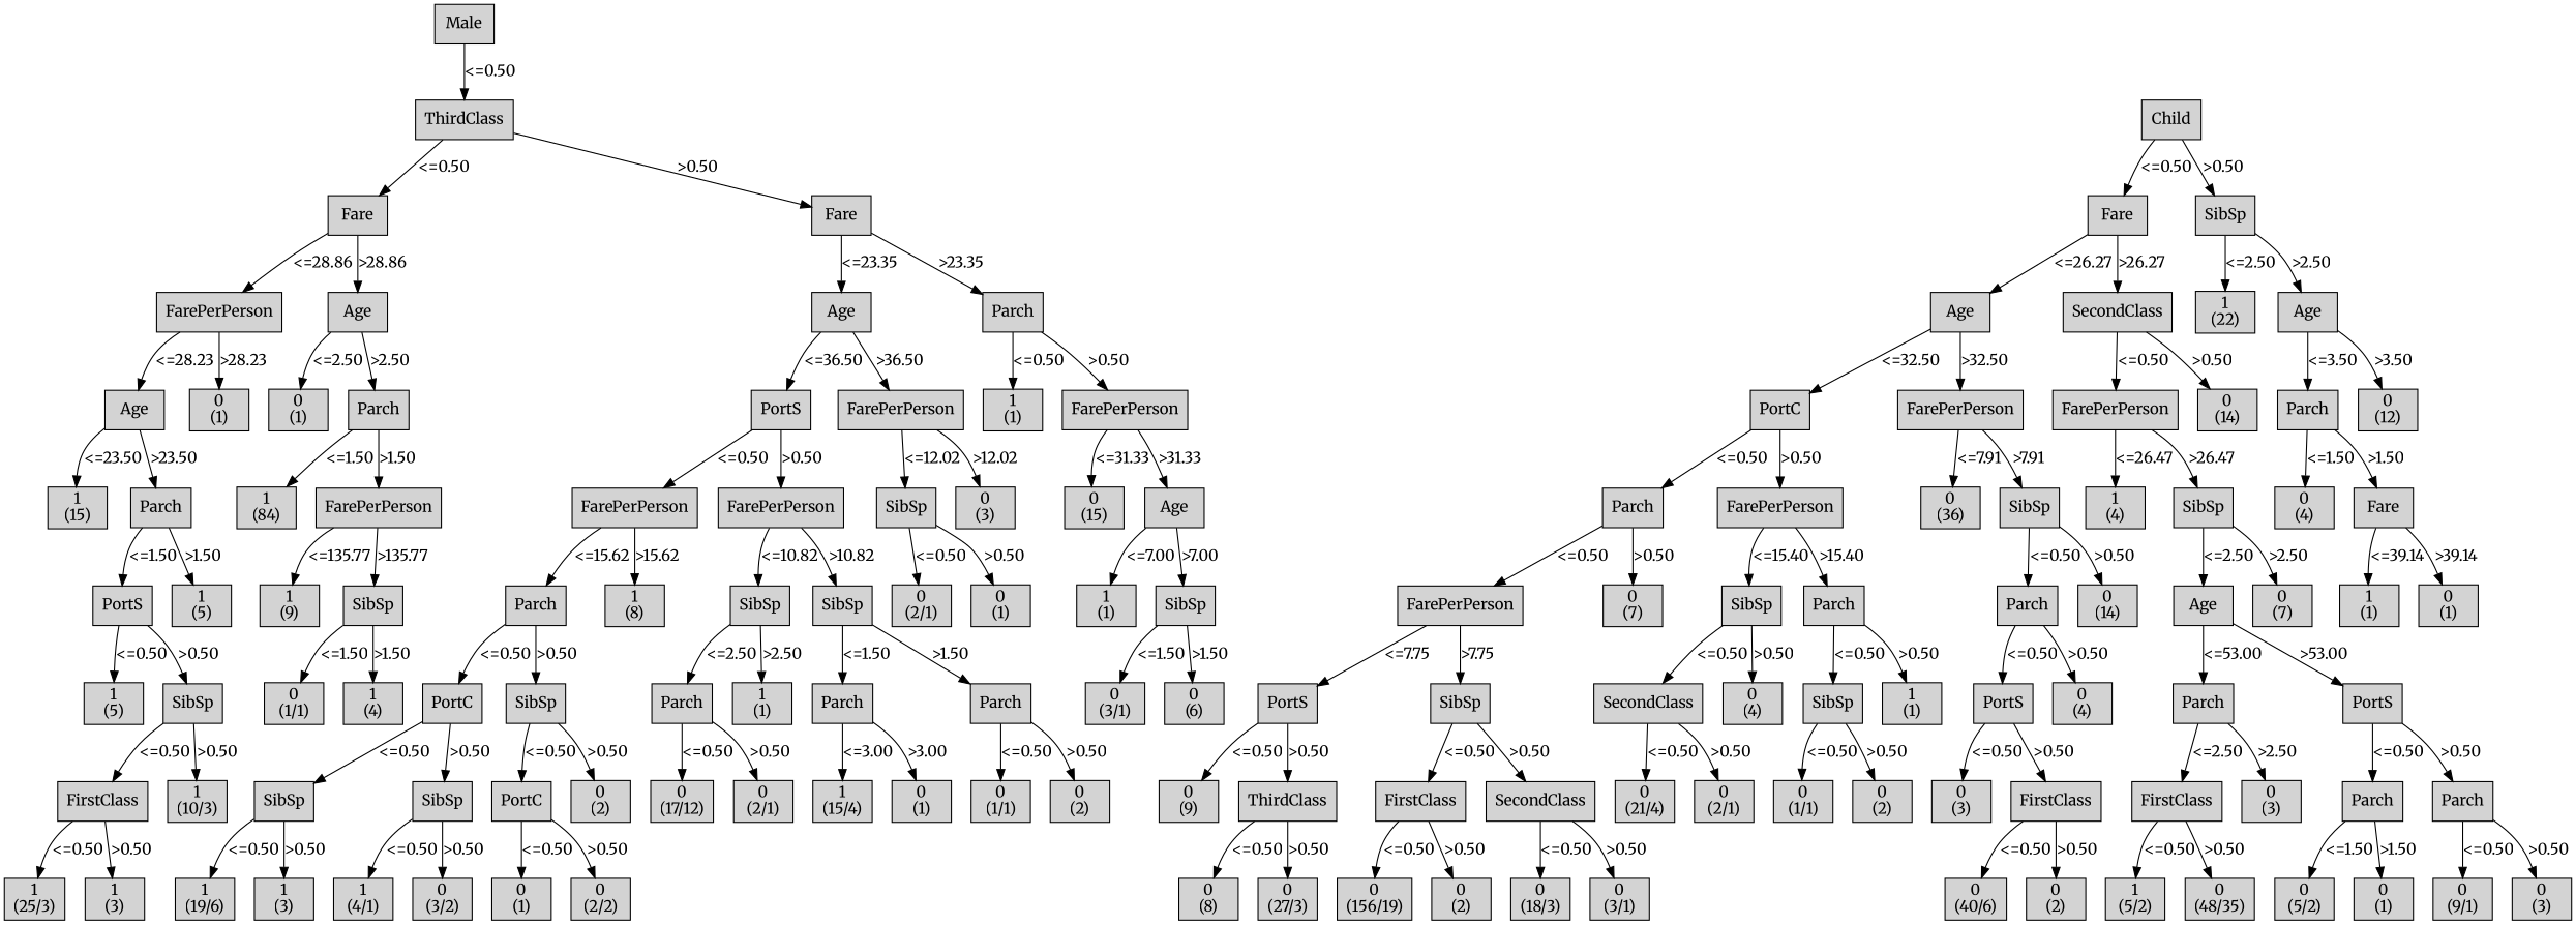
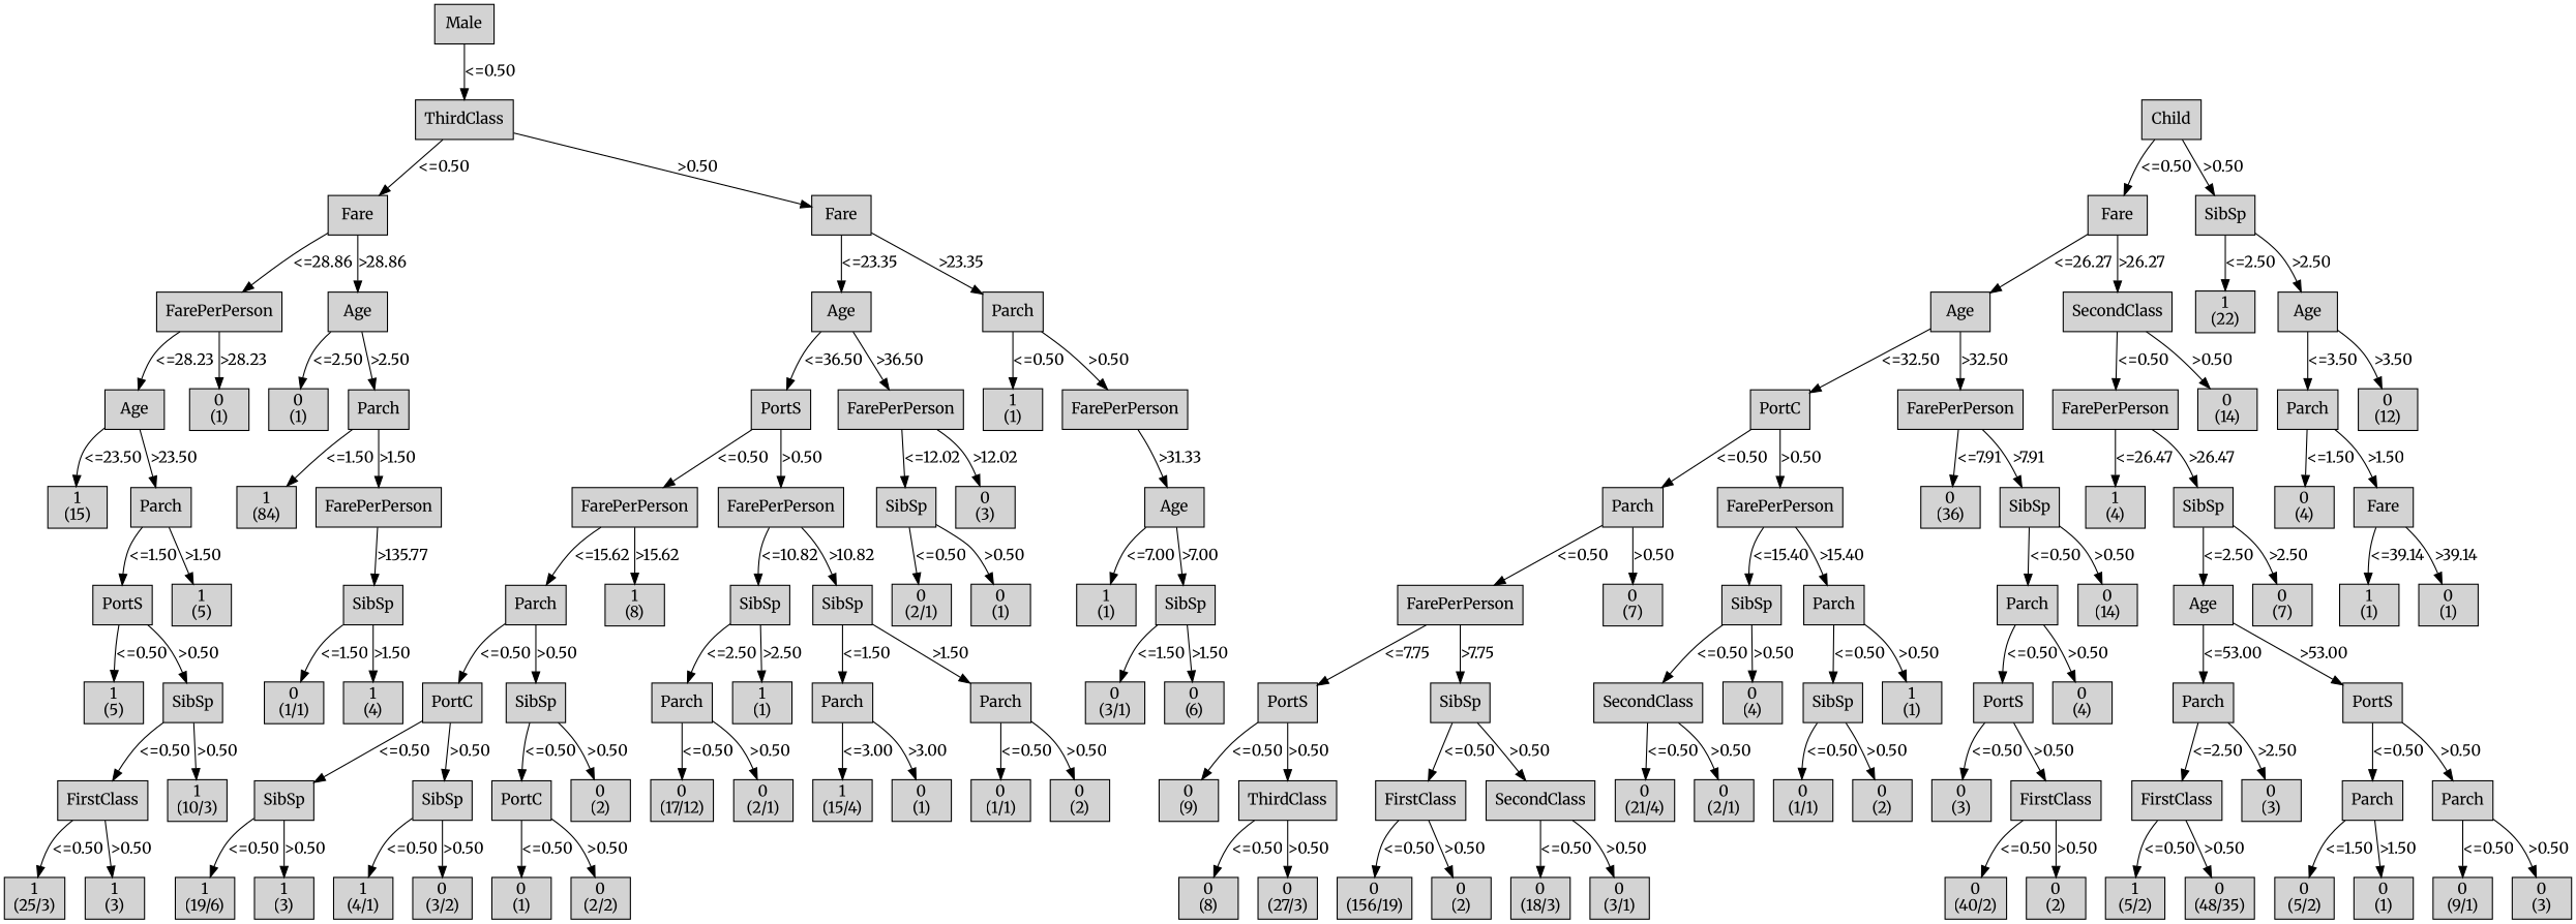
  digraph {
    fontname=Merriweather
    node [fontname=Merriweather shape=box style=filled weight=9]
    edge [fontname=Merriweather]
    n1 [label="Male\n" weight=1]
    n2 [label="1\n(25/3)\n" weight=10]
    n3 [label="1\n(3)\n" weight=10]
    n4 [label="1\n(19/6)\n" weight=10]
    n5 [label="1\n(3)\n" weight=10]
    n6 [label="1\n(4/1)\n" weight=10]
    n7 [label="0\n(3/2)\n" weight=10]
    n8 [label="0\n(1)\n" weight=10]
    n9 [label="0\n(2/2)\n" weight=10]
    n10 [label="0\n(8)\n" weight=10]
    n11 [label="0\n(27/3)\n" weight=10]
    n12 [label="0\n(156/19)\n" weight=10]
    n13 [label="0\n(2)\n" weight=10]
    n14 [label="0\n(18/3)\n" weight=10]
    n15 [label="0\n(3/1)\n" weight=10]
-   n16 [label="0\n(40/6)\n" weight=10]
+   n16 [label="0\n(40/2)\n" weight=10]
    n17 [label="0\n(2)\n" weight=10]
    n18 [label="1\n(5/2)\n" weight=10]
    n19 [label="0\n(48/35)\n" weight=10]
    n20 [label="0\n(5/2)\n" weight=10]
    n21 [label="0\n(1)\n" weight=10]
    n22 [label="0\n(9/1)\n" weight=10]
    n23 [label="0\n(3)\n" weight=10]
    n24 [label="ThirdClass\n" weight=2]
    n25 [label="Child\n" weight=2]
    n26 [label="Fare\n" weight=3]
    n27 [label="Fare\n" weight=3]
    n28 [label="Fare\n" weight=3]
    n29 [label="SibSp\n" weight=3]
    n30 [label="FarePerPerson\n" weight=4]
    n31 [label="Age\n" weight=4]
    n32 [label="Age\n" weight=4]
    n33 [label="Parch\n" weight=4]
    n34 [label="Age\n" weight=4]
    n35 [label="SecondClass\n" weight=4]
    n36 [label="1\n(22)\n" weight=4]
    n37 [label="Age\n" weight=4]
    n38 [label="Age\n" weight=5]
    n39 [label="0\n(1)\n" weight=5]
    n40 [label="0\n(1)\n" weight=5]
    n41 [label="Parch\n" weight=5]
    n42 [label="PortS\n" weight=5]
    n43 [label="FarePerPerson\n" weight=5]
    n44 [label="1\n(1)\n" weight=5]
    n45 [label="FarePerPerson\n" weight=5]
    n46 [label="PortC\n" weight=5]
    n47 [label="FarePerPerson\n" weight=5]
    n48 [label="FarePerPerson\n" weight=5]
    n49 [label="0\n(14)\n" weight=5]
    n50 [label="Parch\n" weight=5]
    n51 [label="0\n(12)\n" weight=5]
    n52 [label="1\n(15)\n" weight=6]
    n53 [label="Parch\n" weight=6]
    n54 [label="1\n(84)\n" weight=6]
    n55 [label="FarePerPerson\n" weight=6]
    n56 [label="FarePerPerson\n" weight=6]
    n57 [label="FarePerPerson\n" weight=6]
    n58 [label="SibSp\n" weight=6]
    n59 [label="0\n(3)\n" weight=6]
-   n60 [label="0\n(15)\n" weight=6]
    n61 [label="Age\n" weight=6]
    n62 [label="Parch\n" weight=6]
    n63 [label="FarePerPerson\n" weight=6]
    n64 [label="0\n(36)\n" weight=6]
    n65 [label="SibSp\n" weight=6]
    n66 [label="1\n(4)\n" weight=6]
    n67 [label="SibSp\n" weight=6]
    n68 [label="0\n(4)\n" weight=6]
    n69 [label="Fare\n" weight=6]
    n70 [label="PortS\n" weight=7]
    n71 [label="1\n(5)\n" weight=7]
-   n72 [label="1\n(9)\n" weight=7]
    n73 [label="SibSp\n" weight=7]
    n74 [label="Parch\n" weight=7]
    n75 [label="1\n(8)\n" weight=7]
    n76 [label="SibSp\n" weight=7]
    n77 [label="SibSp\n" weight=7]
    n78 [label="0\n(2/1)\n" weight=7]
    n79 [label="0\n(1)\n" weight=7]
    n80 [label="1\n(1)\n" weight=7]
    n81 [label="SibSp\n" weight=7]
    n82 [label="FarePerPerson\n" weight=7]
    n83 [label="0\n(7)\n" weight=7]
    n84 [label="SibSp\n" weight=7]
    n85 [label="Parch\n" weight=7]
    n86 [label="Parch\n" weight=7]
    n87 [label="0\n(14)\n" weight=7]
    n88 [label="Age\n" weight=7]
    n89 [label="0\n(7)\n" weight=7]
    n90 [label="1\n(1)\n" weight=7]
    n91 [label="0\n(1)\n" weight=7]
    n92 [label="1\n(5)\n" weight=8]
    n93 [label="SibSp\n" weight=8]
    n94 [label="0\n(1/1)\n" weight=8]
    n95 [label="1\n(4)\n" weight=8]
    n96 [label="PortC\n" weight=8]
    n97 [label="SibSp\n" weight=8]
    n98 [label="Parch\n" weight=8]
    n99 [label="1\n(1)\n" weight=8]
    n100 [label="Parch\n" weight=8]
    n101 [label="Parch\n" weight=8]
    n102 [label="0\n(3/1)\n" weight=8]
    n103 [label="0\n(6)\n" weight=8]
    n104 [label="PortS\n" weight=8]
    n105 [label="SibSp\n" weight=8]
    n106 [label="SecondClass\n" weight=8]
    n107 [label="0\n(4)\n" weight=8]
    n108 [label="SibSp\n" weight=8]
    n109 [label="1\n(1)\n" weight=8]
    n110 [label="PortS\n" weight=8]
    n111 [label="0\n(4)\n" weight=8]
    n112 [label="Parch\n" weight=8]
    n113 [label="PortS\n" weight=8]
    n114 [label="FirstClass\n"]
    n115 [label="1\n(10/3)\n"]
    n116 [label="SibSp\n"]
    n117 [label="SibSp\n"]
    n118 [label="PortC\n"]
    n119 [label="0\n(2)\n"]
    n120 [label="0\n(17/12)\n"]
    n121 [label="0\n(2/1)\n"]
    n122 [label="1\n(15/4)\n"]
    n123 [label="0\n(1)\n"]
    n124 [label="0\n(1/1)\n"]
    n125 [label="0\n(2)\n"]
    n126 [label="0\n(9)\n"]
    n127 [label="ThirdClass\n"]
    n128 [label="FirstClass\n"]
    n129 [label="SecondClass\n"]
    n130 [label="0\n(21/4)\n"]
    n131 [label="0\n(2/1)\n"]
    n132 [label="0\n(1/1)\n"]
    n133 [label="0\n(2)\n"]
    n134 [label="0\n(3)\n"]
    n135 [label="FirstClass\n"]
    n136 [label="FirstClass\n"]
    n137 [label="0\n(3)\n"]
    n138 [label="Parch\n"]
    n139 [label="Parch\n"]
    subgraph sub_1 {
      rank=same
      n1
    }
    subgraph sub_2 {
      rank=same
      n2
      n3
      n4
      n5
      n6
      n7
      n8
      n9
      n10
      n11
      n12
      n13
      n14
      n15
      n16
      n17
      n18
      n19
      n20
      n21
      n22
      n23
    }
    subgraph sub_3 {
      rank=same
      n24
      n25
    }
    subgraph sub_4 {
      rank=same
      n26
      n27
      n28
      n29
    }
    subgraph sub_5 {
      rank=same
      n30
      n31
      n32
      n33
      n34
      n35
      n36
      n37
    }
    subgraph sub_6 {
      rank=same
      n38
      n39
      n40
      n41
      n42
      n43
      n44
      n45
      n46
      n47
      n48
      n49
      n50
      n51
    }
    subgraph sub_7 {
      rank=same
      n52
      n53
      n54
      n55
      n56
      n57
      n58
      n59
-     n60
      n61
      n62
      n63
      n64
      n65
      n66
      n67
      n68
      n69
    }
    subgraph sub_8 {
      rank=same
      n70
      n71
-     n72
      n73
      n74
      n75
      n76
      n77
      n78
      n79
      n80
      n81
      n82
      n83
      n84
      n85
      n86
      n87
      n88
      n89
      n90
      n91
    }
    subgraph sub_9 {
      rank=same
      n92
      n93
      n94
      n95
      n96
      n97
      n98
      n99
      n100
      n101
      n102
      n103
      n104
      n105
      n106
      n107
      n108
      n109
      n110
      n111
      n112
      n113
    }
    subgraph sub_10 {
      rank=same
      n114
      n115
      n116
      n117
      n118
      n119
      n120
      n121
      n122
      n123
      n124
      n125
      n126
      n127
      n128
      n129
      n130
      n131
      n132
      n133
      n134
      n135
      n136
      n137
      n138
      n139
    }
    n1 -> n24 [label="<=0.50"]
    n24 -> n26 [label="<=0.50"]
    n24 -> n27 [label=">0.50"]
    n25 -> n28 [label="<=0.50"]
    n25 -> n29 [label=">0.50"]
    n26 -> n30 [label="<=28.86"]
    n26 -> n31 [label=">28.86"]
    n27 -> n32 [label="<=23.35"]
    n27 -> n33 [label=">23.35"]
    n28 -> n34 [label="<=26.27"]
    n28 -> n35 [label=">26.27"]
    n29 -> n36 [label="<=2.50"]
    n29 -> n37 [label=">2.50"]
    n30 -> n38 [label="<=28.23"]
    n30 -> n39 [label=">28.23"]
    n31 -> n40 [label="<=2.50"]
    n31 -> n41 [label=">2.50"]
    n32 -> n42 [label="<=36.50"]
    n32 -> n43 [label=">36.50"]
    n33 -> n44 [label="<=0.50"]
    n33 -> n45 [label=">0.50"]
    n34 -> n46 [label="<=32.50"]
    n34 -> n47 [label=">32.50"]
    n35 -> n48 [label="<=0.50"]
    n35 -> n49 [label=">0.50"]
    n37 -> n50 [label="<=3.50"]
    n37 -> n51 [label=">3.50"]
    n38 -> n52 [label="<=23.50"]
    n38 -> n53 [label=">23.50"]
    n41 -> n54 [label="<=1.50"]
    n41 -> n55 [label=">1.50"]
    n42 -> n56 [label="<=0.50"]
    n42 -> n57 [label=">0.50"]
    n43 -> n58 [label="<=12.02"]
    n43 -> n59 [label=">12.02"]
-   n45 -> n60 [label="<=31.33"]
    n45 -> n61 [label=">31.33"]
    n46 -> n62 [label="<=0.50"]
    n46 -> n63 [label=">0.50"]
    n47 -> n64 [label="<=7.91"]
    n47 -> n65 [label=">7.91"]
    n48 -> n66 [label="<=26.47"]
    n48 -> n67 [label=">26.47"]
    n50 -> n68 [label="<=1.50"]
    n50 -> n69 [label=">1.50"]
    n53 -> n70 [label="<=1.50"]
    n53 -> n71 [label=">1.50"]
-   n55 -> n72 [label="<=135.77"]
    n55 -> n73 [label=">135.77"]
    n56 -> n74 [label="<=15.62"]
    n56 -> n75 [label=">15.62"]
    n57 -> n76 [label="<=10.82"]
    n57 -> n77 [label=">10.82"]
    n58 -> n78 [label="<=0.50"]
    n58 -> n79 [label=">0.50"]
    n61 -> n80 [label="<=7.00"]
    n61 -> n81 [label=">7.00"]
    n62 -> n82 [label="<=0.50"]
    n62 -> n83 [label=">0.50"]
    n63 -> n84 [label="<=15.40"]
    n63 -> n85 [label=">15.40"]
    n65 -> n86 [label="<=0.50"]
    n65 -> n87 [label=">0.50"]
    n67 -> n88 [label="<=2.50"]
    n67 -> n89 [label=">2.50"]
    n69 -> n90 [label="<=39.14"]
    n69 -> n91 [label=">39.14"]
    n70 -> n92 [label="<=0.50"]
    n70 -> n93 [label=">0.50"]
    n73 -> n94 [label="<=1.50"]
    n73 -> n95 [label=">1.50"]
    n74 -> n96 [label="<=0.50"]
    n74 -> n97 [label=">0.50"]
    n76 -> n98 [label="<=2.50"]
    n76 -> n99 [label=">2.50"]
    n77 -> n100 [label="<=1.50"]
    n77 -> n101 [label=">1.50"]
    n81 -> n102 [label="<=1.50"]
    n81 -> n103 [label=">1.50"]
    n82 -> n104 [label="<=7.75"]
    n82 -> n105 [label=">7.75"]
    n84 -> n106 [label="<=0.50"]
    n84 -> n107 [label=">0.50"]
    n85 -> n108 [label="<=0.50"]
    n85 -> n109 [label=">0.50"]
    n86 -> n110 [label="<=0.50"]
    n86 -> n111 [label=">0.50"]
    n88 -> n112 [label="<=53.00"]
    n88 -> n113 [label=">53.00"]
    n93 -> n114 [label="<=0.50"]
    n93 -> n115 [label=">0.50"]
    n96 -> n116 [label="<=0.50"]
    n96 -> n117 [label=">0.50"]
    n97 -> n118 [label="<=0.50"]
    n97 -> n119 [label=">0.50"]
    n98 -> n120 [label="<=0.50"]
    n98 -> n121 [label=">0.50"]
    n100 -> n122 [label="<=3.00"]
    n100 -> n123 [label=">3.00"]
    n101 -> n124 [label="<=0.50"]
    n101 -> n125 [label=">0.50"]
    n104 -> n126 [label="<=0.50"]
    n104 -> n127 [label=">0.50"]
    n105 -> n128 [label="<=0.50"]
    n105 -> n129 [label=">0.50"]
    n106 -> n130 [label="<=0.50"]
    n106 -> n131 [label=">0.50"]
    n108 -> n132 [label="<=0.50"]
    n108 -> n133 [label=">0.50"]
    n110 -> n134 [label="<=0.50"]
    n110 -> n135 [label=">0.50"]
    n112 -> n136 [label="<=2.50"]
    n112 -> n137 [label=">2.50"]
    n113 -> n138 [label="<=0.50"]
    n113 -> n139 [label=">0.50"]
    n114 -> n2 [label="<=0.50"]
    n114 -> n3 [label=">0.50"]
    n116 -> n4 [label="<=0.50"]
    n116 -> n5 [label=">0.50"]
    n117 -> n6 [label="<=0.50"]
    n117 -> n7 [label=">0.50"]
    n118 -> n8 [label="<=0.50"]
    n118 -> n9 [label=">0.50"]
    n127 -> n10 [label="<=0.50"]
    n127 -> n11 [label=">0.50"]
    n128 -> n12 [label="<=0.50"]
    n128 -> n13 [label=">0.50"]
    n129 -> n14 [label="<=0.50"]
    n129 -> n15 [label=">0.50"]
    n135 -> n16 [label="<=0.50"]
    n135 -> n17 [label=">0.50"]
    n136 -> n18 [label="<=0.50"]
    n136 -> n19 [label=">0.50"]
    n138 -> n20 [label="<=1.50"]
    n138 -> n21 [label=">1.50"]
    n139 -> n22 [label="<=0.50"]
    n139 -> n23 [label=">0.50"]
  }
